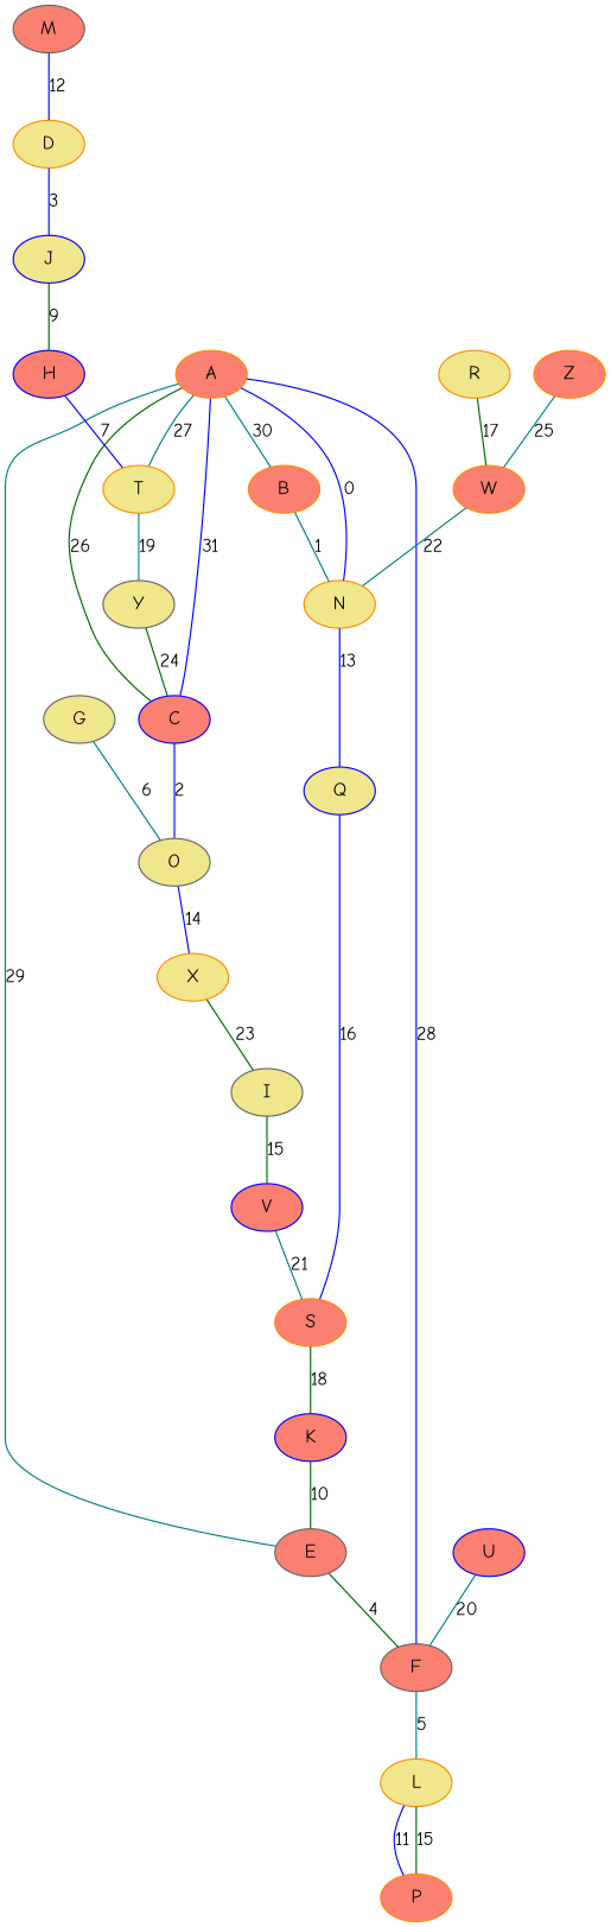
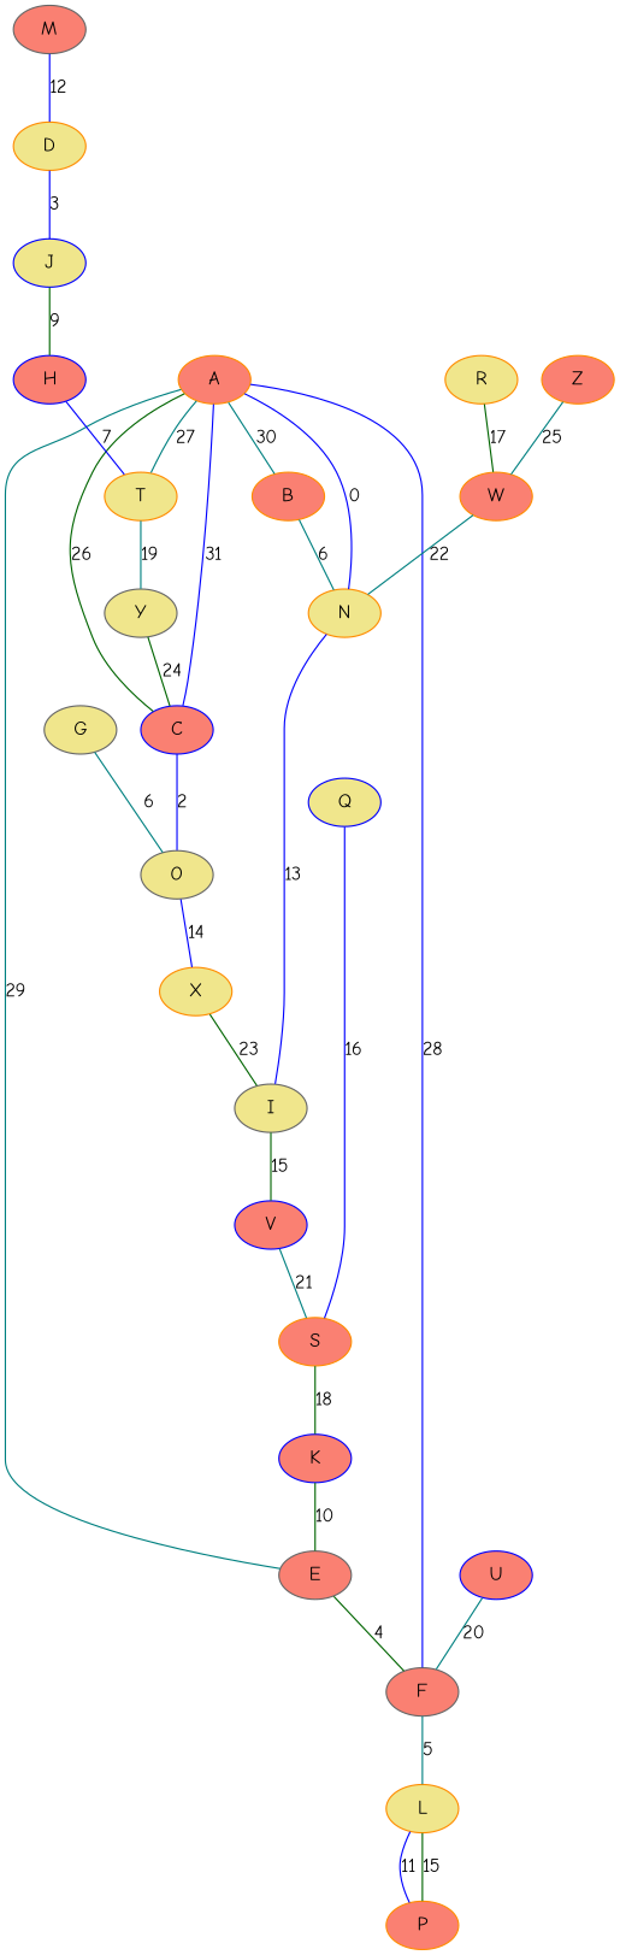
  graph {
    fontname="Comic Neue"
    node [color=darkorange fillcolor=salmon fontname="Comic Neue" style=filled]
    edge [color=teal fontname="Comic Neue"]
    n1 [label=A]
    n2 [label=B]
    n3 [color=blue label=C]
    n4 [color=gray40 label=E]
    n5 [color=gray40 label=F]
    n6 [fillcolor=khaki label=N]
    n7 [fillcolor=khaki label=T]
    n8 [color=gray40 fillcolor=khaki label=O]
    n9 [fillcolor=khaki label=L]
    n10 [color=gray40 fillcolor=khaki label=I]
    n11 [color=gray40 fillcolor=khaki label=Y]
    n12 [fillcolor=khaki label=X]
    n13 [fillcolor=khaki label=D]
    n14 [color=blue fillcolor=khaki label=J]
    n15 [color=blue label=H]
    n16 [label=P]
    n17 [color=gray40 fillcolor=khaki label=G]
    n18 [color=blue label=V]
    n19 [label=S]
    n20 [color=blue label=K]
    n21 [color=gray40 label=M]
    n22 [color=blue fillcolor=khaki label=Q]
    n23 [fillcolor=khaki label=R]
    n24 [label=W]
    n25 [color=blue label=U]
    n26 [label=Z]
    n1 -- n2 [label=30]
    n1 -- n3 [color=darkgreen label=26]
    n1 -- n3 [color=blue label=31]
    n1 -- n4 [label=29]
    n1 -- n5 [color=blue label=28]
    n1 -- n6 [color=blue label=0]
    n1 -- n7 [label=27]
-   n2 -- n6 [label=1]
+   n2 -- n6 [label=6]
    n3 -- n8 [color=blue label=2]
    n4 -- n5 [color=darkgreen label=4]
    n5 -- n9 [label=5]
-   n6 -- n22 [color=blue label=13]
+   n6 -- n10 [color=blue label=13]
    n7 -- n11 [label=19]
    n8 -- n12 [color=blue label=14]
    n9 -- n16 [color=blue label=11]
    n10 -- n18 [color=darkgreen label=15]
    n11 -- n3 [color=darkgreen label=24]
    n12 -- n10 [color=darkgreen label=23]
    n13 -- n14 [color=blue label=3]
    n14 -- n15 [color=darkgreen label=9]
    n15 -- n7 [color=blue label=7]
    n16 -- n9 [color=darkgreen label=15]
    n17 -- n8 [label=6]
    n18 -- n19 [label=21]
    n19 -- n20 [color=darkgreen label=18]
    n20 -- n4 [color=darkgreen label=10]
    n21 -- n13 [color=blue label=12]
    n22 -- n19 [color=blue label=16]
    n23 -- n24 [color=darkgreen label=17]
    n24 -- n6 [label=22]
    n25 -- n5 [label=20]
    n26 -- n24 [label=25]
  }
